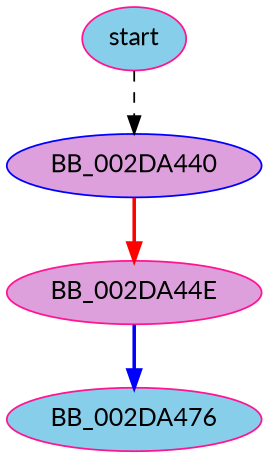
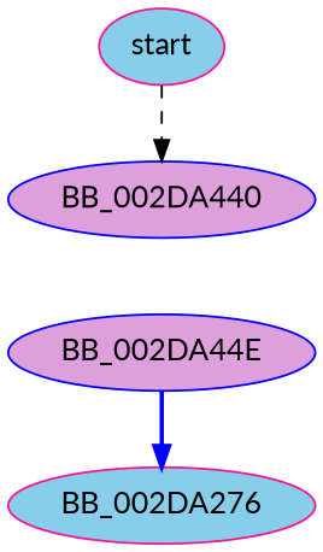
  digraph {
    fontname=Lato
    node [color=blue fillcolor=plum fontname=Lato shape=ellipse style=filled]
    edge [fontname=Lato style=bold]
    BB_002DA440
    start [color=deeppink fillcolor=skyblue]
-   BB_002DA44E [color=deeppink]
-   BB_002DA476 [color=deeppink fillcolor=skyblue]
-   BB_002DA440 -> BB_002DA44E [color=red]
+   BB_002DA44E
+   BB_002DA476 [color=deeppink fillcolor=skyblue label=BB_002DA276]
    start -> BB_002DA440 [style=dashed]
    BB_002DA44E -> BB_002DA476 [color=blue]
  }
